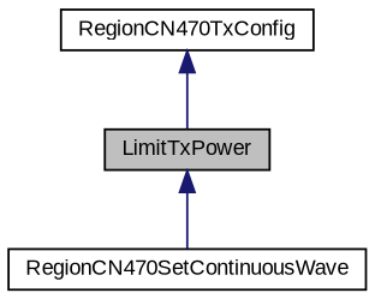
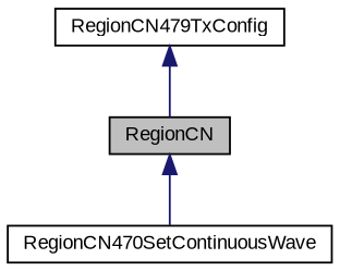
  digraph {
    fontname="Liberation Sans"
    rankdir=TB
    node [color=black fillcolor=white fontname="Liberation Sans" fontsize=10 shape=record style=filled]
    edge [color=midnightblue dir=back fontname="Liberation Sans" fontsize=10 labelfontname=Helvetica labelfontsize=10 style=solid]
-   n1 [fillcolor=grey75 fontcolor=black height=0.2 label=LimitTxPower width=0.4]
+   n1 [fillcolor=grey75 fontcolor=black height=0.2 label=RegionCN width=0.4]
    n2 [height=0.2 label=RegionCN470SetContinuousWave width=0.4]
-   n3 [height=0.2 label=RegionCN470TxConfig width=0.4]
+   n3 [height=0.2 label=RegionCN479TxConfig width=0.4]
    n1 -> n2
    n3 -> n1
  }
